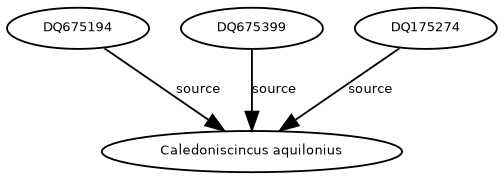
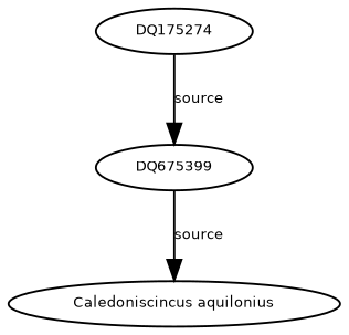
  digraph {
    node [fontname=Helvetica fontsize=7]
    edge [fontname=Helvetica fontsize=7]
    n1 [height=0.27433100247 label="Caledoniscincus aquilonius" width=0.27433100247]
-   n2 [height=0.27433100247 label=DQ675194 width=0.27433100247]
    n3 [height=0.27433100247 label=DQ675399 width=0.27433100247]
    n4 [height=0.27433100247 label=DQ175274 width=0.27433100247]
-   n2 -> n1 [label=source]
    n3 -> n1 [label=source]
-   n4 -> n1 [label=source]
+   n4 -> n3 [label=source]
  }
